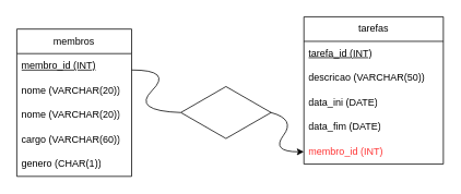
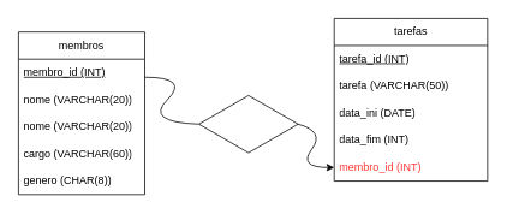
  <mxCell id="0" />
  <mxCell id="1" parent="0" />
  <mxCell id="2" value="membros" style="swimlane;fontStyle=0;childLayout=stackLayout;horizontal=1;startSize=30;horizontalStack=0;resizeParent=1;resizeParentMax=0;resizeLast=0;collapsible=1;marginBottom=0;whiteSpace=wrap;html=1;" parent="1" vertex="1"><mxGeometry x="20" y="35" width="140" height="180" as="geometry"><mxRectangle x="40" y="140" width="90" height="30" as="alternateBounds" /></mxGeometry></mxCell>
  <mxCell id="3" value="membro_id (INT)" style="text;strokeColor=none;fillColor=none;align=left;verticalAlign=middle;spacingLeft=4;spacingRight=4;overflow=hidden;points=[[0,0.5],[1,0.5]];portConstraint=eastwest;rotatable=0;whiteSpace=wrap;html=1;fontStyle=4" parent="2" vertex="1"><mxGeometry y="30" width="140" height="30" as="geometry" /></mxCell>
  <mxCell id="4" value="nome (VARCHAR(20))" style="text;strokeColor=none;fillColor=none;align=left;verticalAlign=middle;spacingLeft=4;spacingRight=4;overflow=hidden;points=[[0,0.5],[1,0.5]];portConstraint=eastwest;rotatable=0;whiteSpace=wrap;html=1;" parent="2" vertex="1"><mxGeometry y="60" width="140" height="30" as="geometry" /></mxCell>
  <mxCell id="5" value="nome (VARCHAR(20))" style="text;strokeColor=none;fillColor=none;align=left;verticalAlign=middle;spacingLeft=4;spacingRight=4;overflow=hidden;points=[[0,0.5],[1,0.5]];portConstraint=eastwest;rotatable=0;whiteSpace=wrap;html=1;" vertex="1" parent="2"><mxGeometry y="90" width="140" height="30" as="geometry" /></mxCell>
  <mxCell id="6" value="cargo (VARCHAR(60))" style="text;strokeColor=none;fillColor=none;align=left;verticalAlign=middle;spacingLeft=4;spacingRight=4;overflow=hidden;points=[[0,0.5],[1,0.5]];portConstraint=eastwest;rotatable=0;whiteSpace=wrap;html=1;" parent="2" vertex="1"><mxGeometry y="120" width="140" height="30" as="geometry" /></mxCell>
- <mxCell id="7" value="genero (CHAR(1))" style="text;strokeColor=none;fillColor=none;align=left;verticalAlign=middle;spacingLeft=4;spacingRight=4;overflow=hidden;points=[[0,0.5],[1,0.5]];portConstraint=eastwest;rotatable=0;whiteSpace=wrap;html=1;" vertex="1" parent="2"><mxGeometry y="150" width="140" height="30" as="geometry" /></mxCell>
+ <mxCell id="7" value="genero (CHAR(8))" style="text;strokeColor=none;fillColor=none;align=left;verticalAlign=middle;spacingLeft=4;spacingRight=4;overflow=hidden;points=[[0,0.5],[1,0.5]];portConstraint=eastwest;rotatable=0;whiteSpace=wrap;html=1;" vertex="1" parent="2"><mxGeometry y="150" width="140" height="30" as="geometry" /></mxCell>
  <mxCell id="8" value="tarefas" style="swimlane;fontStyle=0;childLayout=stackLayout;horizontal=1;startSize=30;horizontalStack=0;resizeParent=1;resizeParentMax=0;resizeLast=0;collapsible=1;marginBottom=0;whiteSpace=wrap;html=1;" vertex="1" parent="1"><mxGeometry x="370" y="20" width="170" height="180" as="geometry" /></mxCell>
  <mxCell id="9" value="tarefa_id (INT)" style="text;strokeColor=none;fillColor=none;align=left;verticalAlign=middle;spacingLeft=4;spacingRight=4;overflow=hidden;points=[[0,0.5],[1,0.5]];portConstraint=eastwest;rotatable=0;whiteSpace=wrap;html=1;fontStyle=4" vertex="1" parent="8"><mxGeometry y="30" width="170" height="30" as="geometry" /></mxCell>
- <mxCell id="10" value="descricao (VARCHAR(50))" style="text;strokeColor=none;fillColor=none;align=left;verticalAlign=middle;spacingLeft=4;spacingRight=4;overflow=hidden;points=[[0,0.5],[1,0.5]];portConstraint=eastwest;rotatable=0;whiteSpace=wrap;html=1;" vertex="1" parent="8"><mxGeometry y="60" width="170" height="30" as="geometry" /></mxCell>
+ <mxCell id="10" value="tarefa (VARCHAR(50))" style="text;strokeColor=none;fillColor=none;align=left;verticalAlign=middle;spacingLeft=4;spacingRight=4;overflow=hidden;points=[[0,0.5],[1,0.5]];portConstraint=eastwest;rotatable=0;whiteSpace=wrap;html=1;" vertex="1" parent="8"><mxGeometry y="60" width="170" height="30" as="geometry" /></mxCell>
  <mxCell id="11" value="data_ini (DATE)" style="text;strokeColor=none;fillColor=none;align=left;verticalAlign=middle;spacingLeft=4;spacingRight=4;overflow=hidden;points=[[0,0.5],[1,0.5]];portConstraint=eastwest;rotatable=0;whiteSpace=wrap;html=1;" vertex="1" parent="8"><mxGeometry y="90" width="170" height="30" as="geometry" /></mxCell>
- <mxCell id="12" value="data_fim (DATE)" style="text;strokeColor=none;fillColor=none;align=left;verticalAlign=middle;spacingLeft=4;spacingRight=4;overflow=hidden;points=[[0,0.5],[1,0.5]];portConstraint=eastwest;rotatable=0;whiteSpace=wrap;html=1;" vertex="1" parent="8"><mxGeometry y="120" width="170" height="30" as="geometry" /></mxCell>
+ <mxCell id="12" value="data_fim (INT)" style="text;strokeColor=none;fillColor=none;align=left;verticalAlign=middle;spacingLeft=4;spacingRight=4;overflow=hidden;points=[[0,0.5],[1,0.5]];portConstraint=eastwest;rotatable=0;whiteSpace=wrap;html=1;" vertex="1" parent="8"><mxGeometry y="120" width="170" height="30" as="geometry" /></mxCell>
  <mxCell id="13" value="membro_id (INT)" style="text;strokeColor=none;fillColor=none;align=left;verticalAlign=middle;spacingLeft=4;spacingRight=4;overflow=hidden;points=[[0,0.5],[1,0.5]];portConstraint=eastwest;rotatable=0;whiteSpace=wrap;html=1;fontColor=#FF3333;" vertex="1" parent="8"><mxGeometry y="150" width="170" height="30" as="geometry" /></mxCell>
  <mxCell id="14" value="1" style="text;html=1;strokeColor=none;fillColor=none;align=center;verticalAlign=middle;whiteSpace=wrap;rounded=0;sketch=0;fontColor=#FFFFFF;" vertex="1" parent="1"><mxGeometry x="160" y="55" width="30" height="30" as="geometry" /></mxCell>
  <mxCell id="15" value="N" style="text;html=1;strokeColor=none;fillColor=none;align=center;verticalAlign=middle;whiteSpace=wrap;rounded=0;sketch=0;fontColor=#FFFFFF;" vertex="1" parent="1"><mxGeometry x="310" y="185" width="30" height="30" as="geometry" /></mxCell>
  <mxCell id="16" value="POSSUI" style="html=1;whiteSpace=wrap;aspect=fixed;shape=isoRectangle;sketch=0;fontColor=#FFFFFF;" vertex="1" parent="1"><mxGeometry x="220" y="104" width="110" height="66" as="geometry" /></mxCell>
  <mxCell id="17" value="" style="curved=1;endArrow=none;html=1;fontColor=#FFFFFF;entryX=-0.002;entryY=0.5;entryDx=0;entryDy=0;entryPerimeter=0;endFill=0;" edge="1" parent="1" target="16"><mxGeometry width="50" height="50" relative="1" as="geometry"><mxPoint x="160" y="85" as="sourcePoint" /><mxPoint x="210" y="35" as="targetPoint" /><Array as="points"><mxPoint x="210" y="85" /><mxPoint x="160" y="135" /></Array></mxGeometry></mxCell>
  <mxCell id="18" value="" style="curved=1;endArrow=classic;html=1;fontColor=#FFFFFF;entryX=0;entryY=0.5;entryDx=0;entryDy=0;exitX=0.996;exitY=0.499;exitDx=0;exitDy=0;exitPerimeter=0;" edge="1" parent="1" source="16" target="13"><mxGeometry width="50" height="50" relative="1" as="geometry"><mxPoint x="310" y="145" as="sourcePoint" /><mxPoint x="349.78" y="197" as="targetPoint" /><Array as="points"><mxPoint x="360" y="145" /><mxPoint x="330" y="185" /></Array></mxGeometry></mxCell>
